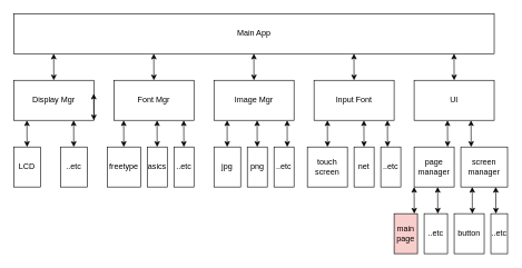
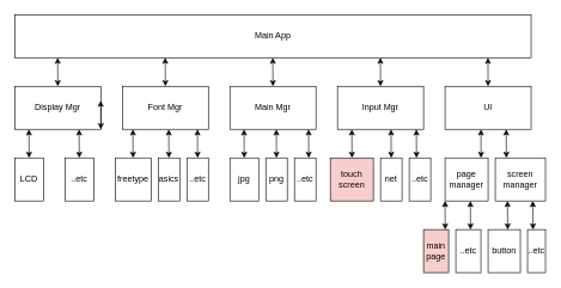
  <mxCell id="0" />
  <mxCell id="1" parent="0" />
  <mxCell id="2" value="Main App" style="rounded=0;whiteSpace=wrap;html=1;" vertex="1" parent="1"><mxGeometry x="20" y="20" width="720" height="60" as="geometry" /></mxCell>
  <mxCell id="3" value="Display Mgr" style="rounded=0;whiteSpace=wrap;html=1;" vertex="1" parent="1"><mxGeometry x="20" y="120" width="120" height="60" as="geometry" /></mxCell>
- <mxCell id="4" value="Input Font" style="rounded=0;whiteSpace=wrap;html=1;" vertex="1" parent="1"><mxGeometry x="470" y="120" width="120" height="60" as="geometry" /></mxCell>
+ <mxCell id="4" value="Input Mgr" style="rounded=0;whiteSpace=wrap;html=1;" vertex="1" parent="1"><mxGeometry x="470" y="120" width="120" height="60" as="geometry" /></mxCell>
  <mxCell id="5" value="Font Mgr" style="rounded=0;whiteSpace=wrap;html=1;" vertex="1" parent="1"><mxGeometry x="170" y="120" width="120" height="60" as="geometry" /></mxCell>
- <mxCell id="6" value="Image Mgr" style="rounded=0;whiteSpace=wrap;html=1;" vertex="1" parent="1"><mxGeometry x="320" y="120" width="120" height="60" as="geometry" /></mxCell>
+ <mxCell id="6" value="Main Mgr" style="rounded=0;whiteSpace=wrap;html=1;" vertex="1" parent="1"><mxGeometry x="320" y="120" width="120" height="60" as="geometry" /></mxCell>
  <mxCell id="7" value="UI" style="rounded=0;whiteSpace=wrap;html=1;" vertex="1" parent="1"><mxGeometry x="620" y="120" width="120" height="60" as="geometry" /></mxCell>
  <mxCell id="8" value="" style="endArrow=classic;startArrow=classic;html=1;" edge="1" parent="1"><mxGeometry width="50" height="50" relative="1" as="geometry"><mxPoint x="80" y="120" as="sourcePoint" /><mxPoint x="79.8" y="80" as="targetPoint" /></mxGeometry></mxCell>
  <mxCell id="9" value="" style="endArrow=classic;startArrow=classic;html=1;" edge="1" parent="1"><mxGeometry width="50" height="50" relative="1" as="geometry"><mxPoint x="230" y="120" as="sourcePoint" /><mxPoint x="229.8" y="80" as="targetPoint" /></mxGeometry></mxCell>
  <mxCell id="10" value="" style="endArrow=classic;startArrow=classic;html=1;" edge="1" parent="1"><mxGeometry width="50" height="50" relative="1" as="geometry"><mxPoint x="380" y="120" as="sourcePoint" /><mxPoint x="379.8" y="80" as="targetPoint" /></mxGeometry></mxCell>
  <mxCell id="11" value="" style="endArrow=classic;startArrow=classic;html=1;" edge="1" parent="1"><mxGeometry width="50" height="50" relative="1" as="geometry"><mxPoint x="530" y="120" as="sourcePoint" /><mxPoint x="529.8" y="80" as="targetPoint" /></mxGeometry></mxCell>
  <mxCell id="12" value="" style="endArrow=classic;startArrow=classic;html=1;" edge="1" parent="1"><mxGeometry width="50" height="50" relative="1" as="geometry"><mxPoint x="680" y="120" as="sourcePoint" /><mxPoint x="679.8" y="80" as="targetPoint" /></mxGeometry></mxCell>
  <mxCell id="13" value="LCD" style="rounded=0;whiteSpace=wrap;html=1;" vertex="1" parent="1"><mxGeometry x="20" y="220" width="40" height="60" as="geometry" /></mxCell>
  <mxCell id="14" value="..etc" style="rounded=0;whiteSpace=wrap;html=1;" vertex="1" parent="1"><mxGeometry x="90" y="220" width="40" height="60" as="geometry" /></mxCell>
  <mxCell id="15" value="freetype" style="rounded=0;whiteSpace=wrap;html=1;" vertex="1" parent="1"><mxGeometry x="160" y="220" width="50" height="60" as="geometry" /></mxCell>
  <mxCell id="16" value="asics" style="rounded=0;whiteSpace=wrap;html=1;" vertex="1" parent="1"><mxGeometry x="220" y="220" width="30" height="60" as="geometry" /></mxCell>
  <mxCell id="17" value="..etc" style="rounded=0;whiteSpace=wrap;html=1;" vertex="1" parent="1"><mxGeometry x="260" y="220" width="30" height="60" as="geometry" /></mxCell>
  <mxCell id="18" value="" style="endArrow=classic;startArrow=classic;html=1;" edge="1" parent="1"><mxGeometry width="50" height="50" relative="1" as="geometry"><mxPoint x="39.91" y="220" as="sourcePoint" /><mxPoint x="39.71" y="180" as="targetPoint" /></mxGeometry></mxCell>
  <mxCell id="19" value="" style="endArrow=classic;startArrow=classic;html=1;" edge="1" parent="1"><mxGeometry width="50" height="50" relative="1" as="geometry"><mxPoint x="109.91" y="220" as="sourcePoint" /><mxPoint x="109.71" y="180" as="targetPoint" /></mxGeometry></mxCell>
  <mxCell id="20" value="" style="endArrow=classic;startArrow=classic;html=1;" edge="1" parent="1"><mxGeometry width="50" height="50" relative="1" as="geometry"><mxPoint x="184.91" y="220" as="sourcePoint" /><mxPoint x="184.71" y="180" as="targetPoint" /></mxGeometry></mxCell>
  <mxCell id="21" value="" style="endArrow=classic;startArrow=classic;html=1;" edge="1" parent="1"><mxGeometry width="50" height="50" relative="1" as="geometry"><mxPoint x="234.91" y="220" as="sourcePoint" /><mxPoint x="234.71" y="180" as="targetPoint" /></mxGeometry></mxCell>
  <mxCell id="22" value="" style="endArrow=classic;startArrow=classic;html=1;" edge="1" parent="1"><mxGeometry width="50" height="50" relative="1" as="geometry"><mxPoint x="274.91" y="220" as="sourcePoint" /><mxPoint x="274.71" y="180" as="targetPoint" /></mxGeometry></mxCell>
  <mxCell id="23" value="" style="endArrow=classic;startArrow=classic;html=1;" edge="1" parent="1"><mxGeometry width="50" height="50" relative="1" as="geometry"><mxPoint x="140" y="180" as="sourcePoint" /><mxPoint x="139.8" y="140" as="targetPoint" /></mxGeometry></mxCell>
  <mxCell id="24" value="jpg" style="rounded=0;whiteSpace=wrap;html=1;" vertex="1" parent="1"><mxGeometry x="320" y="220" width="40" height="60" as="geometry" /></mxCell>
  <mxCell id="25" value="png" style="rounded=0;whiteSpace=wrap;html=1;" vertex="1" parent="1"><mxGeometry x="370" y="220" width="30" height="60" as="geometry" /></mxCell>
  <mxCell id="26" value="..etc" style="rounded=0;whiteSpace=wrap;html=1;" vertex="1" parent="1"><mxGeometry x="410" y="220" width="30" height="60" as="geometry" /></mxCell>
  <mxCell id="27" value="" style="endArrow=classic;startArrow=classic;html=1;" edge="1" parent="1"><mxGeometry width="50" height="50" relative="1" as="geometry"><mxPoint x="339.91" y="220" as="sourcePoint" /><mxPoint x="339.71" y="180" as="targetPoint" /></mxGeometry></mxCell>
  <mxCell id="28" value="" style="endArrow=classic;startArrow=classic;html=1;" edge="1" parent="1"><mxGeometry width="50" height="50" relative="1" as="geometry"><mxPoint x="384.91" y="220" as="sourcePoint" /><mxPoint x="384.71" y="180" as="targetPoint" /></mxGeometry></mxCell>
  <mxCell id="29" value="" style="endArrow=classic;startArrow=classic;html=1;" edge="1" parent="1"><mxGeometry width="50" height="50" relative="1" as="geometry"><mxPoint x="429.91" y="220" as="sourcePoint" /><mxPoint x="429.71" y="180" as="targetPoint" /></mxGeometry></mxCell>
- <mxCell id="30" value="touch screen" style="rounded=0;whiteSpace=wrap;html=1;" vertex="1" parent="1"><mxGeometry x="460" y="220" width="60" height="60" as="geometry" /></mxCell>
+ <mxCell id="30" value="touch screen" style="rounded=0;whiteSpace=wrap;html=1;fillColor=#f8cecc;" vertex="1" parent="1"><mxGeometry x="460" y="220" width="60" height="60" as="geometry" /></mxCell>
  <mxCell id="31" value="net" style="rounded=0;whiteSpace=wrap;html=1;" vertex="1" parent="1"><mxGeometry x="530" y="220" width="30" height="60" as="geometry" /></mxCell>
  <mxCell id="32" value="..etc" style="rounded=0;whiteSpace=wrap;html=1;" vertex="1" parent="1"><mxGeometry x="570" y="220" width="30" height="60" as="geometry" /></mxCell>
  <mxCell id="33" value="" style="endArrow=classic;startArrow=classic;html=1;" edge="1" parent="1"><mxGeometry width="50" height="50" relative="1" as="geometry"><mxPoint x="490.2" y="220" as="sourcePoint" /><mxPoint x="490" y="180" as="targetPoint" /></mxGeometry></mxCell>
  <mxCell id="34" value="" style="endArrow=classic;startArrow=classic;html=1;" edge="1" parent="1"><mxGeometry width="50" height="50" relative="1" as="geometry"><mxPoint x="544.91" y="220" as="sourcePoint" /><mxPoint x="544.71" y="180" as="targetPoint" /></mxGeometry></mxCell>
  <mxCell id="35" value="" style="endArrow=classic;startArrow=classic;html=1;" edge="1" parent="1"><mxGeometry width="50" height="50" relative="1" as="geometry"><mxPoint x="580.2" y="220" as="sourcePoint" /><mxPoint x="580" y="180" as="targetPoint" /></mxGeometry></mxCell>
  <mxCell id="36" value="page manager" style="rounded=0;whiteSpace=wrap;html=1;" vertex="1" parent="1"><mxGeometry x="620" y="220" width="60" height="60" as="geometry" /></mxCell>
  <mxCell id="37" value="screen&lt;br&gt;manager" style="rounded=0;whiteSpace=wrap;html=1;" vertex="1" parent="1"><mxGeometry x="690" y="220" width="70" height="60" as="geometry" /></mxCell>
  <mxCell id="38" value="button" style="rounded=0;whiteSpace=wrap;html=1;" vertex="1" parent="1"><mxGeometry x="680" y="320" width="45" height="60" as="geometry" /></mxCell>
  <mxCell id="39" value="..etc" style="rounded=0;whiteSpace=wrap;html=1;" vertex="1" parent="1"><mxGeometry x="735" y="320" width="25" height="60" as="geometry" /></mxCell>
  <mxCell id="40" value="" style="endArrow=classic;startArrow=classic;html=1;" edge="1" parent="1"><mxGeometry width="50" height="50" relative="1" as="geometry"><mxPoint x="707.27" y="320" as="sourcePoint" /><mxPoint x="707.07" y="280" as="targetPoint" /></mxGeometry></mxCell>
  <mxCell id="41" value="" style="endArrow=classic;startArrow=classic;html=1;" edge="1" parent="1"><mxGeometry width="50" height="50" relative="1" as="geometry"><mxPoint x="742.56" y="320" as="sourcePoint" /><mxPoint x="742.36" y="280" as="targetPoint" /></mxGeometry></mxCell>
  <mxCell id="42" value="main&lt;br&gt;page" style="rounded=0;whiteSpace=wrap;html=1;fillColor=#f8cecc;" vertex="1" parent="1"><mxGeometry x="590" y="320" width="35" height="60" as="geometry" /></mxCell>
  <mxCell id="43" value="..etc" style="rounded=0;whiteSpace=wrap;html=1;" vertex="1" parent="1"><mxGeometry x="635" y="320" width="35" height="60" as="geometry" /></mxCell>
  <mxCell id="44" value="" style="endArrow=classic;startArrow=classic;html=1;" edge="1" parent="1"><mxGeometry width="50" height="50" relative="1" as="geometry"><mxPoint x="620.2" y="320" as="sourcePoint" /><mxPoint x="620" y="280" as="targetPoint" /></mxGeometry></mxCell>
  <mxCell id="45" value="" style="endArrow=classic;startArrow=classic;html=1;" edge="1" parent="1"><mxGeometry width="50" height="50" relative="1" as="geometry"><mxPoint x="655.49" y="320" as="sourcePoint" /><mxPoint x="655.29" y="280" as="targetPoint" /></mxGeometry></mxCell>
  <mxCell id="46" value="" style="endArrow=classic;startArrow=classic;html=1;" edge="1" parent="1"><mxGeometry width="50" height="50" relative="1" as="geometry"><mxPoint x="670.2" y="220" as="sourcePoint" /><mxPoint x="670" y="180" as="targetPoint" /></mxGeometry></mxCell>
  <mxCell id="47" value="" style="endArrow=classic;startArrow=classic;html=1;" edge="1" parent="1"><mxGeometry width="50" height="50" relative="1" as="geometry"><mxPoint x="705.49" y="220" as="sourcePoint" /><mxPoint x="705.29" y="180" as="targetPoint" /></mxGeometry></mxCell>
